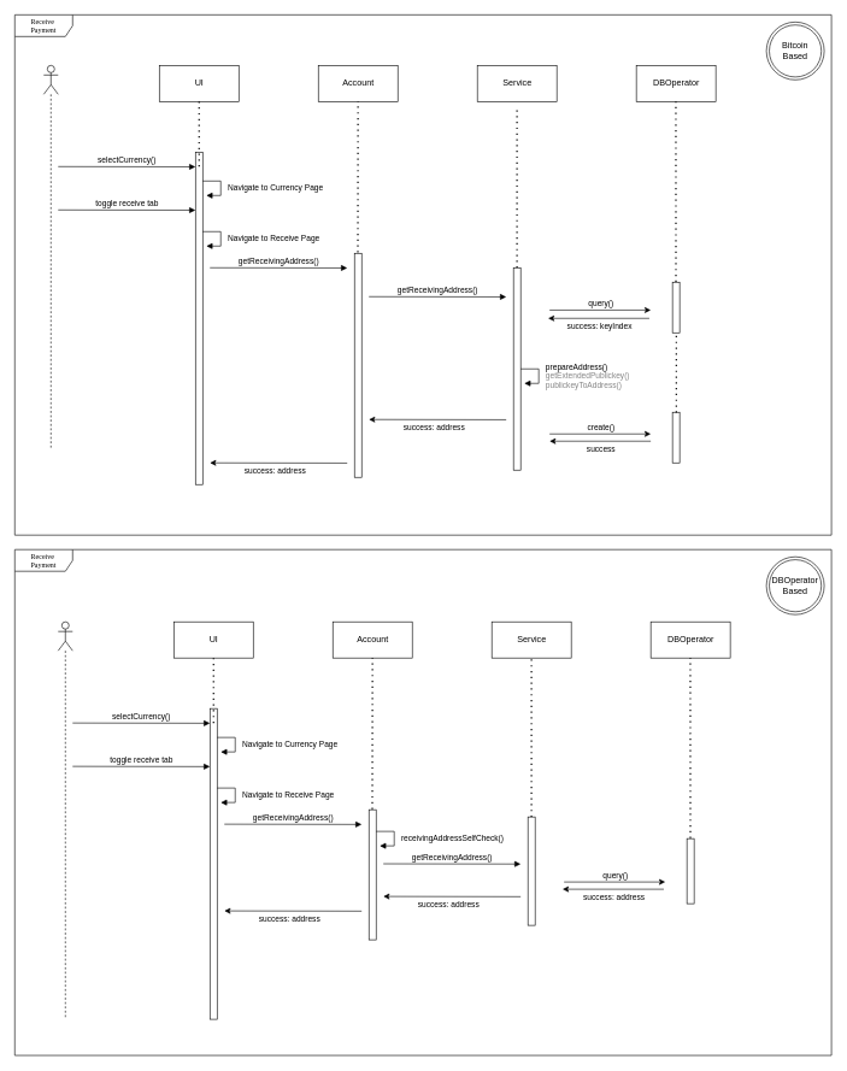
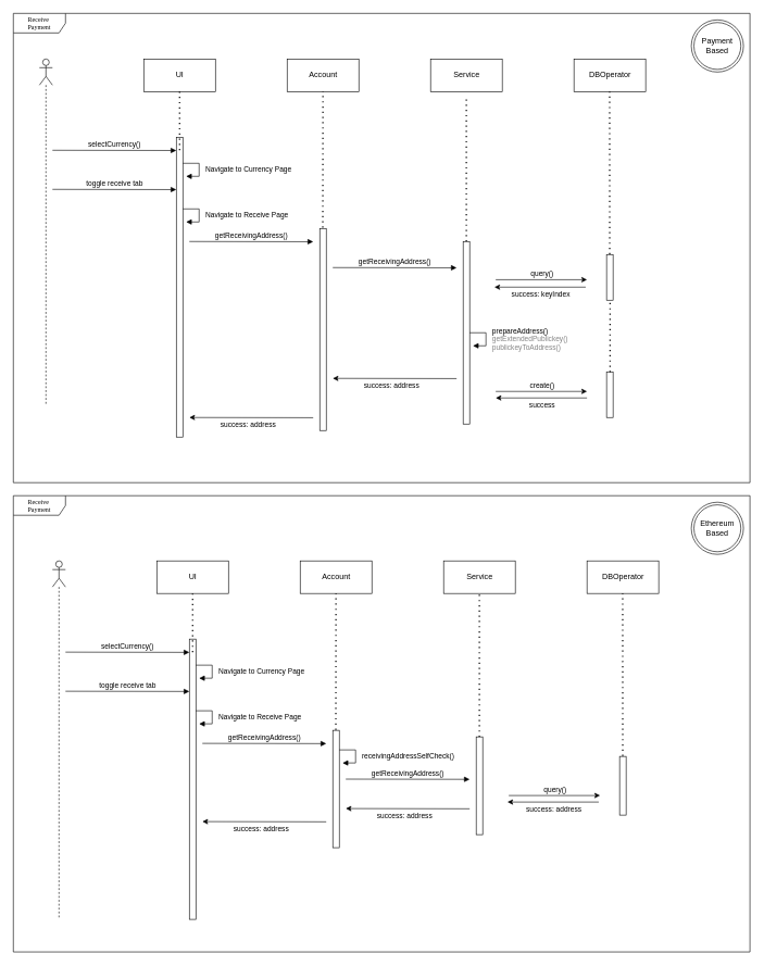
  <mxCell id="0" />
  <mxCell id="1" parent="0" />
  <mxCell id="2" value="" style="group" vertex="1" connectable="0" parent="1"><mxGeometry x="20" y="760" width="1130" height="700" as="geometry" /></mxCell>
  <mxCell id="3" value="Receive&amp;nbsp;&lt;br&gt;Payment" style="shape=umlFrame;whiteSpace=wrap;html=1;rounded=0;shadow=0;comic=0;labelBackgroundColor=none;strokeWidth=1;fontFamily=Verdana;fontSize=10;align=center;width=80;height=30;" vertex="1" parent="2"><mxGeometry width="1130" height="700" as="geometry" /></mxCell>
  <mxCell id="4" value="UI" style="html=1;" vertex="1" parent="2"><mxGeometry x="220" y="100" width="110" height="50" as="geometry" /></mxCell>
  <mxCell id="5" value="Account" style="html=1;" vertex="1" parent="2"><mxGeometry x="440" y="100" width="110" height="50" as="geometry" /></mxCell>
  <mxCell id="6" value="DBOperator" style="html=1;" vertex="1" parent="2"><mxGeometry x="880" y="100" width="110" height="50" as="geometry" /></mxCell>
  <mxCell id="7" value="" style="html=1;points=[];perimeter=orthogonalPerimeter;" vertex="1" parent="2"><mxGeometry x="270" y="220" width="10" height="430" as="geometry" /></mxCell>
  <mxCell id="8" value="" style="shape=umlLifeline;participant=umlActor;perimeter=lifelinePerimeter;whiteSpace=wrap;html=1;container=1;collapsible=0;recursiveResize=0;verticalAlign=top;spacingTop=36;outlineConnect=0;" vertex="1" parent="2"><mxGeometry x="60" y="100" width="20" height="550" as="geometry" /></mxCell>
  <mxCell id="9" value="selectCurrency()" style="html=1;verticalAlign=bottom;endArrow=block;" edge="1" parent="2"><mxGeometry x="-50" y="-30" width="80" as="geometry"><mxPoint x="80" y="240" as="sourcePoint" /><mxPoint x="270" y="240.34" as="targetPoint" /></mxGeometry></mxCell>
  <mxCell id="10" value="" style="endArrow=none;dashed=1;html=1;dashPattern=1 3;strokeWidth=2;entryX=0.5;entryY=1;entryDx=0;entryDy=0;" edge="1" parent="2" target="4"><mxGeometry x="-50" y="-30" width="50" height="50" as="geometry"><mxPoint x="275" y="240" as="sourcePoint" /><mxPoint x="590" y="190" as="targetPoint" /></mxGeometry></mxCell>
  <mxCell id="11" value="" style="endArrow=none;dashed=1;html=1;dashPattern=1 3;strokeWidth=2;entryX=0.5;entryY=1;entryDx=0;entryDy=0;exitX=0.467;exitY=-0.004;exitDx=0;exitDy=0;exitPerimeter=0;" edge="1" parent="2" source="22"><mxGeometry x="-50" y="-30" width="50" height="50" as="geometry"><mxPoint x="494.88" y="240" as="sourcePoint" /><mxPoint x="494.88" y="150" as="targetPoint" /></mxGeometry></mxCell>
  <mxCell id="12" value="" style="endArrow=none;dashed=1;html=1;dashPattern=1 3;strokeWidth=2;entryX=0.5;entryY=1;entryDx=0;entryDy=0;exitX=0.48;exitY=-0.007;exitDx=0;exitDy=0;exitPerimeter=0;" edge="1" parent="2" source="21"><mxGeometry x="-50" y="-30" width="50" height="50" as="geometry"><mxPoint x="934.71" y="700" as="sourcePoint" /><mxPoint x="934.71" y="150" as="targetPoint" /></mxGeometry></mxCell>
  <mxCell id="13" value="" style="group" vertex="1" connectable="0" parent="2"><mxGeometry x="660" y="100" width="110" height="420" as="geometry" /></mxCell>
  <mxCell id="14" value="Service" style="html=1;" vertex="1" parent="13"><mxGeometry width="110" height="50" as="geometry" /></mxCell>
  <mxCell id="15" value="" style="endArrow=none;dashed=1;html=1;dashPattern=1 3;strokeWidth=2;entryX=0.5;entryY=1;entryDx=0;entryDy=0;" edge="1" parent="13" source="16"><mxGeometry width="50" height="50" relative="1" as="geometry"><mxPoint x="54.88" y="550" as="sourcePoint" /><mxPoint x="54.88" y="50" as="targetPoint" /></mxGeometry></mxCell>
  <mxCell id="16" value="" style="html=1;points=[];perimeter=orthogonalPerimeter;" vertex="1" parent="13"><mxGeometry x="50" y="270" width="10" height="150" as="geometry" /></mxCell>
  <mxCell id="17" value="getReceivingAddress()" style="html=1;verticalAlign=bottom;endArrow=block;" edge="1" parent="2"><mxGeometry x="-50" y="50" width="80" as="geometry"><mxPoint x="290" y="380" as="sourcePoint" /><mxPoint x="480" y="380.34" as="targetPoint" /></mxGeometry></mxCell>
  <mxCell id="18" value="&lt;span style=&quot;font-family: &amp;#34;helvetica&amp;#34; ; text-align: center&quot;&gt;Navigate to Currency Page&lt;/span&gt;" style="edgeStyle=orthogonalEdgeStyle;html=1;align=left;spacingLeft=2;endArrow=block;rounded=0;entryX=1;entryY=0;" edge="1" parent="2"><mxGeometry x="-1790" y="-100" as="geometry"><mxPoint x="280" y="260" as="sourcePoint" /><Array as="points"><mxPoint x="305" y="260" /></Array><mxPoint x="285" y="280" as="targetPoint" /><mxPoint x="28" as="offset" /></mxGeometry></mxCell>
  <mxCell id="19" value="toggle receive tab" style="html=1;verticalAlign=bottom;endArrow=block;" edge="1" parent="2"><mxGeometry x="-50" y="30" width="80" as="geometry"><mxPoint x="80" y="300" as="sourcePoint" /><mxPoint x="270" y="300.34" as="targetPoint" /></mxGeometry></mxCell>
  <mxCell id="20" value="&lt;span style=&quot;font-family: &amp;#34;helvetica&amp;#34; ; text-align: center&quot;&gt;Navigate to Receive Page&lt;/span&gt;" style="edgeStyle=orthogonalEdgeStyle;html=1;align=left;spacingLeft=2;endArrow=block;rounded=0;entryX=1;entryY=0;" edge="1" parent="2"><mxGeometry x="-1790" y="-30" as="geometry"><mxPoint x="280" y="330" as="sourcePoint" /><Array as="points"><mxPoint x="305" y="330.01" /><mxPoint x="305" y="350.01" /></Array><mxPoint x="285" y="350" as="targetPoint" /><mxPoint x="28" as="offset" /></mxGeometry></mxCell>
  <mxCell id="21" value="" style="html=1;points=[];perimeter=orthogonalPerimeter;" vertex="1" parent="2"><mxGeometry x="930" y="400" width="10" height="90" as="geometry" /></mxCell>
  <mxCell id="22" value="" style="html=1;points=[];perimeter=orthogonalPerimeter;" vertex="1" parent="2"><mxGeometry x="490" y="360" width="10" height="180" as="geometry" /></mxCell>
  <mxCell id="23" value="getReceivingAddress()" style="html=1;verticalAlign=bottom;endArrow=block;" edge="1" parent="2"><mxGeometry x="170" y="104.83" width="80" as="geometry"><mxPoint x="510" y="434.83" as="sourcePoint" /><mxPoint x="700" y="435.17" as="targetPoint" /></mxGeometry></mxCell>
  <mxCell id="24" value="" style="endArrow=classic;html=1;" edge="1" parent="2"><mxGeometry x="-10" y="21.43" as="geometry"><mxPoint x="760" y="460.0" as="sourcePoint" /><mxPoint x="900" y="460.0" as="targetPoint" /></mxGeometry></mxCell>
  <mxCell id="25" value="query()" style="edgeLabel;resizable=0;html=1;align=center;verticalAlign=middle;" connectable="0" vertex="1" parent="24"><mxGeometry relative="1" as="geometry"><mxPoint y="-9.66" as="offset" /></mxGeometry></mxCell>
  <mxCell id="26" value="" style="endArrow=none;html=1;startArrow=classic;startFill=1;endFill=0;" edge="1" parent="2"><mxGeometry x="-10" y="20" as="geometry"><mxPoint x="758" y="470" as="sourcePoint" /><mxPoint x="898" y="470" as="targetPoint" /></mxGeometry></mxCell>
  <mxCell id="27" value="success: address" style="edgeLabel;resizable=0;html=1;align=center;verticalAlign=middle;" connectable="0" vertex="1" parent="26"><mxGeometry relative="1" as="geometry"><mxPoint y="10" as="offset" /></mxGeometry></mxCell>
  <mxCell id="28" value="success: address" style="html=1;verticalAlign=bottom;endArrow=none;startArrow=classic;startFill=1;endFill=0;" edge="1" parent="2"><mxGeometry x="-120" y="-1140" width="80" as="geometry"><mxPoint x="510" y="480" as="sourcePoint" /><mxPoint x="700" y="480.34" as="targetPoint" /><mxPoint x="-5" y="20" as="offset" /></mxGeometry></mxCell>
  <mxCell id="29" value="success: address" style="html=1;verticalAlign=bottom;endArrow=none;startArrow=classic;startFill=1;endFill=0;" edge="1" parent="2"><mxGeometry x="-340" y="-1120" width="80" as="geometry"><mxPoint x="290" y="500" as="sourcePoint" /><mxPoint x="480" y="500.34" as="targetPoint" /><mxPoint x="-5" y="20" as="offset" /></mxGeometry></mxCell>
- <mxCell id="30" value="DBOperator Based" style="ellipse;shape=doubleEllipse;whiteSpace=wrap;html=1;aspect=fixed;" vertex="1" parent="2"><mxGeometry x="1040" y="10" width="80" height="80" as="geometry" /></mxCell>
+ <mxCell id="30" value="Ethereum Based" style="ellipse;shape=doubleEllipse;whiteSpace=wrap;html=1;aspect=fixed;" vertex="1" parent="2"><mxGeometry x="1040" y="10" width="80" height="80" as="geometry" /></mxCell>
  <mxCell id="31" value="&lt;span style=&quot;font-family: &amp;#34;helvetica&amp;#34; ; text-align: center&quot;&gt;receivingAddressSelfCheck()&lt;/span&gt;" style="edgeStyle=orthogonalEdgeStyle;html=1;align=left;spacingLeft=2;endArrow=block;rounded=0;entryX=1;entryY=0;" edge="1" parent="2"><mxGeometry x="-1790" y="-1890" as="geometry"><mxPoint x="500" y="390" as="sourcePoint" /><Array as="points"><mxPoint x="525" y="390.01" /><mxPoint x="525" y="410.01" /></Array><mxPoint x="505" y="410" as="targetPoint" /><mxPoint x="28" as="offset" /></mxGeometry></mxCell>
  <mxCell id="32" value="Receive&amp;nbsp;&lt;br&gt;Payment" style="shape=umlFrame;whiteSpace=wrap;html=1;rounded=0;shadow=0;comic=0;labelBackgroundColor=none;strokeWidth=1;fontFamily=Verdana;fontSize=10;align=center;width=80;height=30;" vertex="1" parent="1"><mxGeometry x="20" y="20" width="1130" height="720" as="geometry" /></mxCell>
  <mxCell id="33" value="UI" style="html=1;" vertex="1" parent="1"><mxGeometry x="220" y="90" width="110" height="50" as="geometry" /></mxCell>
  <mxCell id="34" value="Account" style="html=1;" vertex="1" parent="1"><mxGeometry x="440" y="90" width="110" height="50" as="geometry" /></mxCell>
  <mxCell id="35" value="DBOperator" style="html=1;" vertex="1" parent="1"><mxGeometry x="880" y="90" width="110" height="50" as="geometry" /></mxCell>
  <mxCell id="36" value="" style="html=1;points=[];perimeter=orthogonalPerimeter;" vertex="1" parent="1"><mxGeometry x="270" y="210" width="10" height="460" as="geometry" /></mxCell>
  <mxCell id="37" value="" style="shape=umlLifeline;participant=umlActor;perimeter=lifelinePerimeter;whiteSpace=wrap;html=1;container=1;collapsible=0;recursiveResize=0;verticalAlign=top;spacingTop=36;outlineConnect=0;" vertex="1" parent="1"><mxGeometry x="60" y="90" width="20" height="530" as="geometry" /></mxCell>
  <mxCell id="38" value="selectCurrency()" style="html=1;verticalAlign=bottom;endArrow=block;" edge="1" parent="1"><mxGeometry x="150" y="1120" width="80" as="geometry"><mxPoint x="80" y="230" as="sourcePoint" /><mxPoint x="270" y="230.34" as="targetPoint" /></mxGeometry></mxCell>
  <mxCell id="39" value="" style="endArrow=none;dashed=1;html=1;dashPattern=1 3;strokeWidth=2;entryX=0.5;entryY=1;entryDx=0;entryDy=0;" edge="1" parent="1" target="33"><mxGeometry x="150" y="1120" width="50" height="50" as="geometry"><mxPoint x="275" y="230" as="sourcePoint" /><mxPoint x="590" y="180" as="targetPoint" /></mxGeometry></mxCell>
  <mxCell id="40" value="" style="endArrow=none;dashed=1;html=1;dashPattern=1 3;strokeWidth=2;entryX=0.5;entryY=1;entryDx=0;entryDy=0;exitX=0.467;exitY=-0.004;exitDx=0;exitDy=0;exitPerimeter=0;" edge="1" parent="1" source="47"><mxGeometry x="150" y="1120" width="50" height="50" as="geometry"><mxPoint x="494.88" y="230" as="sourcePoint" /><mxPoint x="494.88" y="140" as="targetPoint" /></mxGeometry></mxCell>
  <mxCell id="41" value="" style="endArrow=none;dashed=1;html=1;dashPattern=1 3;strokeWidth=2;entryX=0.5;entryY=1;entryDx=0;entryDy=0;exitX=0.48;exitY=-0.007;exitDx=0;exitDy=0;exitPerimeter=0;" edge="1" parent="1" source="46"><mxGeometry x="150" y="1120" width="50" height="50" as="geometry"><mxPoint x="934.71" y="690" as="sourcePoint" /><mxPoint x="934.71" y="140" as="targetPoint" /></mxGeometry></mxCell>
  <mxCell id="42" value="getReceivingAddress()" style="html=1;verticalAlign=bottom;endArrow=block;" edge="1" parent="1"><mxGeometry x="150" y="1200" width="80" as="geometry"><mxPoint x="290" y="370" as="sourcePoint" /><mxPoint x="480" y="370.34" as="targetPoint" /></mxGeometry></mxCell>
  <mxCell id="43" value="&lt;span style=&quot;font-family: &amp;#34;helvetica&amp;#34; ; text-align: center&quot;&gt;Navigate to Currency Page&lt;/span&gt;" style="edgeStyle=orthogonalEdgeStyle;html=1;align=left;spacingLeft=2;endArrow=block;rounded=0;entryX=1;entryY=0;" edge="1" parent="1"><mxGeometry x="-1590" y="1050" as="geometry"><mxPoint x="280" y="250" as="sourcePoint" /><Array as="points"><mxPoint x="305" y="250" /></Array><mxPoint x="285" y="270" as="targetPoint" /><mxPoint x="28" as="offset" /></mxGeometry></mxCell>
  <mxCell id="44" value="toggle receive tab" style="html=1;verticalAlign=bottom;endArrow=block;" edge="1" parent="1"><mxGeometry x="150" y="1180" width="80" as="geometry"><mxPoint x="80" y="290" as="sourcePoint" /><mxPoint x="270" y="290.34" as="targetPoint" /></mxGeometry></mxCell>
  <mxCell id="45" value="&lt;span style=&quot;font-family: &amp;#34;helvetica&amp;#34; ; text-align: center&quot;&gt;Navigate to Receive Page&lt;/span&gt;" style="edgeStyle=orthogonalEdgeStyle;html=1;align=left;spacingLeft=2;endArrow=block;rounded=0;entryX=1;entryY=0;" edge="1" parent="1"><mxGeometry x="-1590" y="1120" as="geometry"><mxPoint x="280" y="320" as="sourcePoint" /><Array as="points"><mxPoint x="305" y="320.01" /><mxPoint x="305" y="340.01" /></Array><mxPoint x="285" y="340" as="targetPoint" /><mxPoint x="28" as="offset" /></mxGeometry></mxCell>
  <mxCell id="46" value="" style="html=1;points=[];perimeter=orthogonalPerimeter;" vertex="1" parent="1"><mxGeometry x="930" y="390" width="10" height="70" as="geometry" /></mxCell>
  <mxCell id="47" value="" style="html=1;points=[];perimeter=orthogonalPerimeter;" vertex="1" parent="1"><mxGeometry x="490" y="350" width="10" height="310" as="geometry" /></mxCell>
  <mxCell id="48" value="getReceivingAddress()" style="html=1;verticalAlign=bottom;endArrow=block;" edge="1" parent="1"><mxGeometry x="370" y="1240" width="80" as="geometry"><mxPoint x="510" y="410" as="sourcePoint" /><mxPoint x="700" y="410.34" as="targetPoint" /></mxGeometry></mxCell>
  <mxCell id="49" value="" style="endArrow=classic;html=1;" edge="1" parent="1"><mxGeometry x="190" y="1150" as="geometry"><mxPoint x="760" y="428.57" as="sourcePoint" /><mxPoint x="900" y="428.57" as="targetPoint" /></mxGeometry></mxCell>
  <mxCell id="50" value="query()" style="edgeLabel;resizable=0;html=1;align=center;verticalAlign=middle;" connectable="0" vertex="1" parent="49"><mxGeometry relative="1" as="geometry"><mxPoint y="-9.66" as="offset" /></mxGeometry></mxCell>
  <mxCell id="51" value="" style="endArrow=none;html=1;startArrow=classic;startFill=1;endFill=0;" edge="1" parent="1"><mxGeometry x="190" y="1150" as="geometry"><mxPoint x="758" y="440" as="sourcePoint" /><mxPoint x="898" y="440" as="targetPoint" /></mxGeometry></mxCell>
  <mxCell id="52" value="success: keyIndex" style="edgeLabel;resizable=0;html=1;align=center;verticalAlign=middle;" connectable="0" vertex="1" parent="51"><mxGeometry relative="1" as="geometry"><mxPoint y="10" as="offset" /></mxGeometry></mxCell>
  <mxCell id="53" value="success: address" style="html=1;verticalAlign=bottom;endArrow=none;startArrow=classic;startFill=1;endFill=0;" edge="1" parent="1"><mxGeometry x="80" y="120" width="80" as="geometry"><mxPoint x="510" y="580" as="sourcePoint" /><mxPoint x="700" y="580.34" as="targetPoint" /><mxPoint x="-5" y="20" as="offset" /></mxGeometry></mxCell>
  <mxCell id="54" value="success: address" style="html=1;verticalAlign=bottom;endArrow=none;startArrow=classic;startFill=1;endFill=0;" edge="1" parent="1"><mxGeometry x="-140" y="180" width="80" as="geometry"><mxPoint x="290" y="640" as="sourcePoint" /><mxPoint x="480" y="640.34" as="targetPoint" /><mxPoint x="-5" y="20" as="offset" /></mxGeometry></mxCell>
- <mxCell id="55" value="Bitcoin Based" style="ellipse;shape=doubleEllipse;whiteSpace=wrap;html=1;aspect=fixed;" vertex="1" parent="1"><mxGeometry x="1060" y="30" width="80" height="80" as="geometry" /></mxCell>
+ <mxCell id="55" value="Payment Based" style="ellipse;shape=doubleEllipse;whiteSpace=wrap;html=1;aspect=fixed;" vertex="1" parent="1"><mxGeometry x="1060" y="30" width="80" height="80" as="geometry" /></mxCell>
  <mxCell id="56" value="Service" style="html=1;" vertex="1" parent="1"><mxGeometry x="660" y="90" width="110" height="50" as="geometry" /></mxCell>
  <mxCell id="57" value="" style="endArrow=none;dashed=1;html=1;dashPattern=1 3;strokeWidth=2;entryX=0.5;entryY=1;entryDx=0;entryDy=0;" edge="1" parent="1" source="58"><mxGeometry x="960" y="2400" width="50" height="50" as="geometry"><mxPoint x="714.88" y="650" as="sourcePoint" /><mxPoint x="714.88" y="150" as="targetPoint" /></mxGeometry></mxCell>
  <mxCell id="58" value="" style="html=1;points=[];perimeter=orthogonalPerimeter;" vertex="1" parent="1"><mxGeometry x="710" y="370" width="10" height="280" as="geometry" /></mxCell>
  <mxCell id="59" value="" style="endArrow=classic;html=1;" edge="1" parent="1"><mxGeometry x="190" y="1321.43" as="geometry"><mxPoint x="760" y="600" as="sourcePoint" /><mxPoint x="900" y="600" as="targetPoint" /><Array as="points" /></mxGeometry></mxCell>
  <mxCell id="60" value="create()" style="edgeLabel;resizable=0;html=1;align=center;verticalAlign=middle;" connectable="0" vertex="1" parent="59"><mxGeometry relative="1" as="geometry"><mxPoint y="-9.66" as="offset" /></mxGeometry></mxCell>
  <mxCell id="61" value="" style="html=1;points=[];perimeter=orthogonalPerimeter;" vertex="1" parent="1"><mxGeometry x="930" y="570" width="10" height="70" as="geometry" /></mxCell>
  <mxCell id="62" value="" style="endArrow=none;html=1;startArrow=classic;startFill=1;endFill=0;" edge="1" parent="1"><mxGeometry x="192" y="1320" as="geometry"><mxPoint x="760" y="610" as="sourcePoint" /><mxPoint x="900" y="610" as="targetPoint" /></mxGeometry></mxCell>
  <mxCell id="63" value="success" style="edgeLabel;resizable=0;html=1;align=center;verticalAlign=middle;" connectable="0" vertex="1" parent="62"><mxGeometry relative="1" as="geometry"><mxPoint y="10" as="offset" /></mxGeometry></mxCell>
  <mxCell id="64" value="" style="endArrow=none;dashed=1;html=1;dashPattern=1 3;strokeWidth=2;entryX=0.533;entryY=1.029;entryDx=0;entryDy=0;entryPerimeter=0;exitX=0.533;exitY=0.005;exitDx=0;exitDy=0;exitPerimeter=0;" edge="1" parent="1" source="61" target="46"><mxGeometry x="279.7" y="-10" width="50" height="50" as="geometry"><mxPoint x="1165" y="490" as="sourcePoint" /><mxPoint x="1165" y="150" as="targetPoint" /></mxGeometry></mxCell>
  <mxCell id="65" value="&lt;span style=&quot;font-family: &amp;#34;helvetica&amp;#34; ; text-align: center&quot;&gt;prepareAddress()&lt;br&gt;&lt;font color=&quot;#858585&quot;&gt;getExtendedPublickey()&lt;/font&gt;&lt;br&gt;&lt;font color=&quot;#858585&quot;&gt;publickeyToAddress()&lt;/font&gt;&lt;br&gt;&lt;/span&gt;" style="edgeStyle=orthogonalEdgeStyle;html=1;align=left;spacingLeft=2;endArrow=block;rounded=0;entryX=1;entryY=0;" edge="1" parent="1"><mxGeometry x="-1280" y="140" as="geometry"><mxPoint x="720" y="510" as="sourcePoint" /><Array as="points"><mxPoint x="745" y="510.01" /><mxPoint x="745" y="530.01" /></Array><mxPoint x="725" y="530" as="targetPoint" /><mxPoint x="28" as="offset" /></mxGeometry></mxCell>
